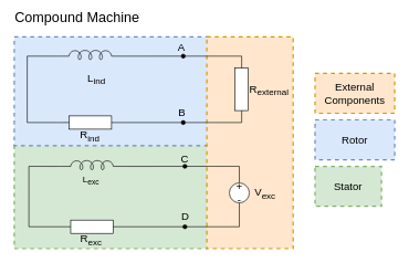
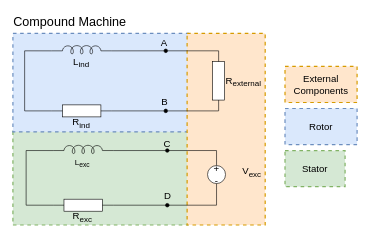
  <mxCell id="0" />
  <mxCell id="1" parent="0" />
  <mxCell id="2" value="" style="rounded=0;whiteSpace=wrap;html=1;dashed=1;strokeWidth=2;fillColor=#d5e8d4;fontSize=16;strokeColor=#82b366;" vertex="1" parent="1"><mxGeometry x="21" y="218" width="291" height="156" as="geometry" /></mxCell>
  <mxCell id="3" value="" style="rounded=0;whiteSpace=wrap;html=1;dashed=1;strokeWidth=2;fillColor=#dae8fc;fontSize=16;strokeColor=#6c8ebf;" vertex="1" parent="1"><mxGeometry x="21" y="55" width="292" height="164" as="geometry" /></mxCell>
  <mxCell id="4" value="" style="rounded=0;whiteSpace=wrap;html=1;dashed=1;strokeWidth=2;fillColor=#ffe6cc;fontSize=16;strokeColor=#d79b00;" vertex="1" parent="1"><mxGeometry x="311" y="55" width="130" height="319" as="geometry" /></mxCell>
  <mxCell id="5" value="" style="pointerEvents=1;verticalLabelPosition=bottom;shadow=0;dashed=0;align=center;fillColor=#ffffff;html=1;verticalAlign=top;strokeWidth=1;shape=mxgraph.electrical.resistors.resistor_1;fontSize=16;" vertex="1" parent="1"><mxGeometry x="88" y="331" width="100" height="20" as="geometry" /></mxCell>
  <mxCell id="6" value="" style="pointerEvents=1;verticalLabelPosition=bottom;shadow=0;dashed=0;align=center;fillColor=#ffffff;html=1;verticalAlign=top;strokeWidth=1;shape=mxgraph.electrical.inductors.inductor_5;" vertex="1" parent="1"><mxGeometry x="88" y="241" width="100" height="14" as="geometry" /></mxCell>
  <mxCell id="7" value="" style="endArrow=none;html=1;fontSize=16;entryX=0;entryY=0.645;entryDx=0;entryDy=0;entryPerimeter=0;exitX=0;exitY=0.5;exitDx=0;exitDy=0;exitPerimeter=0;rounded=0;" edge="1" parent="1" source="5" target="6"><mxGeometry width="50" height="50" relative="1" as="geometry"><mxPoint x="18" y="331" as="sourcePoint" /><mxPoint x="68" y="281" as="targetPoint" /><Array as="points"><mxPoint x="43" y="341" /><mxPoint x="43" y="250" /></Array></mxGeometry></mxCell>
  <mxCell id="8" value="" style="endArrow=oval;html=1;fontSize=16;exitX=1;exitY=0.5;exitDx=0;exitDy=0;exitPerimeter=0;startArrow=none;startFill=0;endFill=1;" edge="1" parent="1" source="5"><mxGeometry width="50" height="50" relative="1" as="geometry"><mxPoint x="-142" y="421" as="sourcePoint" /><mxPoint x="278" y="341" as="targetPoint" /></mxGeometry></mxCell>
  <mxCell id="9" value="" style="endArrow=oval;html=1;fontSize=16;exitX=1;exitY=0.645;exitDx=0;exitDy=0;exitPerimeter=0;endFill=1;" edge="1" parent="1" source="6"><mxGeometry width="50" height="50" relative="1" as="geometry"><mxPoint x="258" y="301" as="sourcePoint" /><mxPoint x="278" y="250" as="targetPoint" /></mxGeometry></mxCell>
  <mxCell id="10" value="D" style="text;html=1;strokeColor=none;fillColor=none;align=center;verticalAlign=middle;whiteSpace=wrap;rounded=0;fontSize=16;" vertex="1" parent="1"><mxGeometry x="269" y="315" width="20" height="22" as="geometry" /></mxCell>
  <mxCell id="11" value="C" style="text;html=1;strokeColor=none;fillColor=none;align=center;verticalAlign=middle;whiteSpace=wrap;rounded=0;fontSize=16;" vertex="1" parent="1"><mxGeometry x="268" y="227" width="20" height="22" as="geometry" /></mxCell>
  <mxCell id="12" value="+&lt;br&gt;-&lt;br&gt;" style="ellipse;whiteSpace=wrap;html=1;aspect=fixed;fontSize=16;" vertex="1" parent="1"><mxGeometry x="345" y="275" width="30" height="30" as="geometry" /></mxCell>
  <mxCell id="13" value="" style="endArrow=none;html=1;fontSize=16;entryX=0.5;entryY=0;entryDx=0;entryDy=0;rounded=0;" edge="1" parent="1" target="12"><mxGeometry width="50" height="50" relative="1" as="geometry"><mxPoint x="278" y="250" as="sourcePoint" /><mxPoint x="328" y="244" as="targetPoint" /><Array as="points"><mxPoint x="360" y="250" /></Array></mxGeometry></mxCell>
  <mxCell id="14" value="" style="endArrow=none;html=1;fontSize=16;entryX=0.5;entryY=1;entryDx=0;entryDy=0;rounded=0;" edge="1" parent="1" target="12"><mxGeometry width="50" height="50" relative="1" as="geometry"><mxPoint x="278" y="341" as="sourcePoint" /><mxPoint x="361.059" y="275.941" as="targetPoint" /><Array as="points"><mxPoint x="360" y="341" /></Array></mxGeometry></mxCell>
  <mxCell id="15" value="&lt;span style=&quot;font-size: 13.333px&quot;&gt;L&lt;sub&gt;exc&lt;/sub&gt;&lt;/span&gt;" style="text;html=1;strokeColor=none;fillColor=none;align=center;verticalAlign=middle;whiteSpace=wrap;rounded=0;fontSize=16;" vertex="1" parent="1"><mxGeometry x="117" y="259" width="40" height="20" as="geometry" /></mxCell>
  <mxCell id="16" value="R&lt;sub&gt;exc&lt;/sub&gt;&lt;br&gt;" style="text;html=1;strokeColor=none;fillColor=none;align=center;verticalAlign=middle;whiteSpace=wrap;rounded=0;fontSize=16;" vertex="1" parent="1"><mxGeometry x="117" y="351" width="40" height="20" as="geometry" /></mxCell>
- <mxCell id="17" value="V&lt;sub&gt;exc&lt;/sub&gt;&lt;br&gt;" style="text;html=1;strokeColor=none;fillColor=none;align=center;verticalAlign=middle;whiteSpace=wrap;rounded=0;fontSize=16;" vertex="1" parent="1"><mxGeometry x="379" y="281" width="40" height="20" as="geometry" /></mxCell>
+ <mxCell id="17" value="V&lt;sub&gt;exc&lt;/sub&gt;&lt;br&gt;" style="text;html=1;strokeColor=none;fillColor=none;align=center;verticalAlign=middle;whiteSpace=wrap;rounded=0;fontSize=16;" vertex="1" parent="1"><mxGeometry x="399" y="276" width="40" height="20" as="geometry" /></mxCell>
  <mxCell id="18" value="External Components" style="rounded=0;whiteSpace=wrap;html=1;dashed=1;strokeWidth=2;fillColor=#ffe6cc;fontSize=16;strokeColor=#d79b00;" vertex="1" parent="1"><mxGeometry x="474" y="110" width="120" height="60" as="geometry" /></mxCell>
  <mxCell id="19" value="Rotor&lt;br&gt;" style="rounded=0;whiteSpace=wrap;html=1;dashed=1;strokeWidth=2;fillColor=#dae8fc;fontSize=16;strokeColor=#6c8ebf;" vertex="1" parent="1"><mxGeometry x="474" y="180" width="120" height="60" as="geometry" /></mxCell>
  <mxCell id="20" value="Stator" style="rounded=0;whiteSpace=wrap;html=1;dashed=1;strokeWidth=2;fillColor=#d5e8d4;fontSize=16;strokeColor=#82b366;" vertex="1" parent="1"><mxGeometry x="474" y="250.183" width="100" height="60" as="geometry" /></mxCell>
- <mxCell id="21" value="Compound Machine" style="text;html=1;resizable=0;points=[];autosize=1;align=left;verticalAlign=top;spacingTop=-4;fontSize=21;strokeWidth=4;" vertex="1" parent="1"><mxGeometry x="20" y="10" width="200" height="30" as="geometry" /></mxCell>
+ <mxCell id="21" value="Compound Machine" style="text;html=1;resizable=0;points=[];autosize=1;align=left;verticalAlign=top;spacingTop=-4;fontSize=21;strokeWidth=4;" vertex="1" parent="1"><mxGeometry x="20" y="20" width="200" height="30" as="geometry" /></mxCell>
  <mxCell id="22" value="" style="pointerEvents=1;verticalLabelPosition=bottom;shadow=0;dashed=0;align=center;fillColor=#ffffff;html=1;verticalAlign=top;strokeWidth=1;shape=mxgraph.electrical.resistors.resistor_1;fontSize=16;" vertex="1" parent="1"><mxGeometry x="85.5" y="174" width="100" height="20" as="geometry" /></mxCell>
  <mxCell id="23" value="" style="pointerEvents=1;verticalLabelPosition=bottom;shadow=0;dashed=0;align=center;fillColor=#ffffff;html=1;verticalAlign=top;strokeWidth=1;shape=mxgraph.electrical.inductors.inductor_5;" vertex="1" parent="1"><mxGeometry x="85.5" y="75" width="100" height="14" as="geometry" /></mxCell>
  <mxCell id="24" value="" style="endArrow=none;html=1;fontSize=16;entryX=0;entryY=0.645;entryDx=0;entryDy=0;entryPerimeter=0;exitX=0;exitY=0.5;exitDx=0;exitDy=0;exitPerimeter=0;rounded=0;" edge="1" parent="1" source="22" target="23"><mxGeometry width="50" height="50" relative="1" as="geometry"><mxPoint x="15.5" y="174" as="sourcePoint" /><mxPoint x="65.5" y="124" as="targetPoint" /><Array as="points"><mxPoint x="40.5" y="184" /><mxPoint x="40.5" y="84" /></Array></mxGeometry></mxCell>
  <mxCell id="25" value="" style="endArrow=oval;html=1;fontSize=16;exitX=1;exitY=0.5;exitDx=0;exitDy=0;exitPerimeter=0;startArrow=none;startFill=0;endFill=1;" edge="1" parent="1" source="22"><mxGeometry width="50" height="50" relative="1" as="geometry"><mxPoint x="-144.5" y="264" as="sourcePoint" /><mxPoint x="275.5" y="184" as="targetPoint" /></mxGeometry></mxCell>
  <mxCell id="26" value="" style="endArrow=oval;html=1;fontSize=16;exitX=1;exitY=0.645;exitDx=0;exitDy=0;exitPerimeter=0;endFill=1;" edge="1" parent="1" source="23"><mxGeometry width="50" height="50" relative="1" as="geometry"><mxPoint x="255.5" y="135" as="sourcePoint" /><mxPoint x="275.5" y="84" as="targetPoint" /></mxGeometry></mxCell>
  <mxCell id="27" value="B" style="text;html=1;strokeColor=none;fillColor=none;align=center;verticalAlign=middle;whiteSpace=wrap;rounded=0;fontSize=16;" vertex="1" parent="1"><mxGeometry x="264" y="158" width="20" height="22" as="geometry" /></mxCell>
- <mxCell id="28" value="L&lt;sub&gt;ind&lt;/sub&gt;&lt;br&gt;" style="text;html=1;strokeColor=none;fillColor=none;align=center;verticalAlign=middle;whiteSpace=wrap;rounded=0;fontSize=16;" vertex="1" parent="1"><mxGeometry x="124.5" y="109" width="40" height="20" as="geometry" /></mxCell>
+ <mxCell id="28" value="L&lt;sub&gt;ind&lt;/sub&gt;&lt;br&gt;" style="text;html=1;strokeColor=none;fillColor=none;align=center;verticalAlign=middle;whiteSpace=wrap;rounded=0;fontSize=16;" vertex="1" parent="1"><mxGeometry x="114.5" y="94" width="40" height="20" as="geometry" /></mxCell>
  <mxCell id="29" value="R&lt;sub&gt;ind&lt;/sub&gt;&lt;br&gt;" style="text;html=1;strokeColor=none;fillColor=none;align=center;verticalAlign=middle;whiteSpace=wrap;rounded=0;fontSize=16;" vertex="1" parent="1"><mxGeometry x="114.5" y="194" width="40" height="20" as="geometry" /></mxCell>
  <mxCell id="30" value="" style="pointerEvents=1;verticalLabelPosition=bottom;shadow=0;dashed=0;align=center;fillColor=#ffffff;html=1;verticalAlign=top;strokeWidth=1;shape=mxgraph.electrical.resistors.resistor_1;fontSize=16;rotation=90;" vertex="1" parent="1"><mxGeometry x="313.5" y="124" width="100" height="20" as="geometry" /></mxCell>
  <mxCell id="31" value="" style="endArrow=none;html=1;fontSize=22;entryX=1;entryY=0.5;entryDx=0;entryDy=0;entryPerimeter=0;" edge="1" parent="1" target="30"><mxGeometry width="50" height="50" relative="1" as="geometry"><mxPoint x="278.5" y="184" as="sourcePoint" /><mxPoint x="8.5" y="234" as="targetPoint" /></mxGeometry></mxCell>
  <mxCell id="32" value="" style="endArrow=none;html=1;fontSize=22;entryX=0;entryY=0.5;entryDx=0;entryDy=0;entryPerimeter=0;" edge="1" parent="1" target="30"><mxGeometry width="50" height="50" relative="1" as="geometry"><mxPoint x="278.5" y="84" as="sourcePoint" /><mxPoint x="8.5" y="234" as="targetPoint" /></mxGeometry></mxCell>
  <mxCell id="33" value="R&lt;sub&gt;external&lt;/sub&gt;" style="text;html=1;strokeColor=none;fillColor=none;align=center;verticalAlign=middle;whiteSpace=wrap;rounded=0;fontSize=16;" vertex="1" parent="1"><mxGeometry x="385" y="125" width="40" height="20" as="geometry" /></mxCell>
  <mxCell id="34" value="A" style="text;html=1;strokeColor=none;fillColor=none;align=center;verticalAlign=middle;whiteSpace=wrap;rounded=0;fontSize=16;" vertex="1" parent="1"><mxGeometry x="263" y="60" width="20" height="22" as="geometry" /></mxCell>
